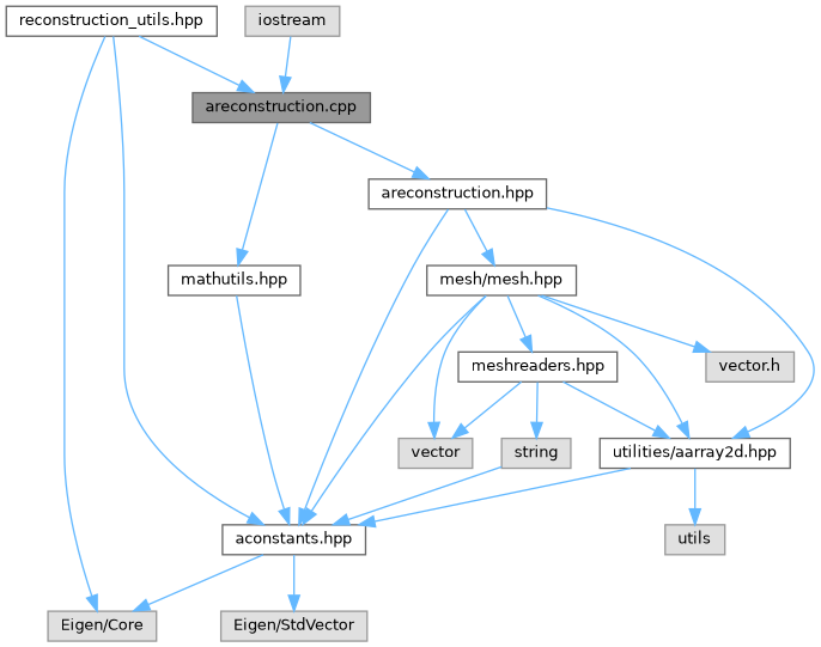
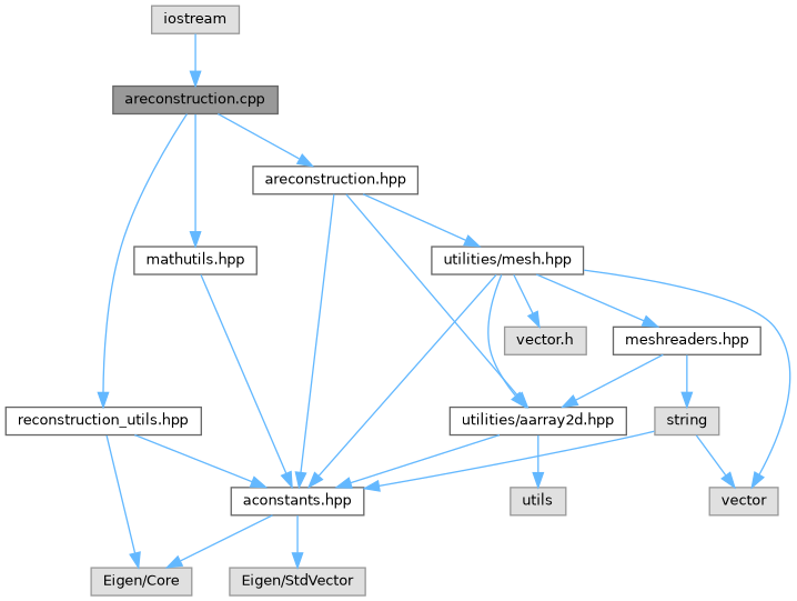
  digraph {
    node [color=grey40 fillcolor=white fontname=Helvetica fontsize=10 shape=box style=filled]
    edge [color=steelblue1 fontname=Helvetica fontsize=10 labelfontname=Helvetica labelfontsize=10 style=solid]
    n1 [color=gray40 fillcolor=grey60 fontcolor=black height=0.2 label="areconstruction.cpp" width=0.4]
    n2 [height=0.2 label="mathutils.hpp" width=0.4]
    n3 [height=0.2 label="areconstruction.hpp" width=0.4]
    n4 [height=0.2 label="reconstruction_utils.hpp" width=0.4]
    n5 [color=grey60 fillcolor="#E0E0E0" height=0.2 label=iostream width=0.4]
    n6 [height=0.2 label="aconstants.hpp" width=0.4]
    n7 [height=0.2 label="utilities/aarray2d.hpp" width=0.4]
-   n8 [height=0.2 label="mesh/mesh.hpp" width=0.4]
+   n8 [height=0.2 label="utilities/mesh.hpp" width=0.4]
    n9 [color=grey60 fillcolor="#E0E0E0" height=0.2 label="Eigen/Core" width=0.4]
    n10 [color=grey60 fillcolor="#E0E0E0" height=0.2 label="Eigen/StdVector" width=0.4]
    n11 [color=grey60 fillcolor="#E0E0E0" height=0.2 label=utils width=0.4]
    n12 [color=grey60 fillcolor="#E0E0E0" height=0.2 label=vector width=0.4]
    n13 [color=grey60 fillcolor="#E0E0E0" height=0.2 label="vector.h" width=0.4]
    n14 [height=0.2 label="meshreaders.hpp" width=0.4]
    n15 [color=grey60 fillcolor="#E0E0E0" height=0.2 label=string width=0.4]
    n1 -> n2
    n1 -> n3
-   n4 -> n1
+   n1 -> n4
    n2 -> n6
    n3 -> n6
    n3 -> n7
    n3 -> n8
    n4 -> n6
    n4 -> n9
    n5 -> n1
    n6 -> n9
    n6 -> n10
    n7 -> n6
    n7 -> n11
    n8 -> n6
    n8 -> n7
    n8 -> n12
    n8 -> n13
    n8 -> n14
    n14 -> n7
-   n14 -> n12
+   n15 -> n12
    n14 -> n15
    n15 -> n6
  }
